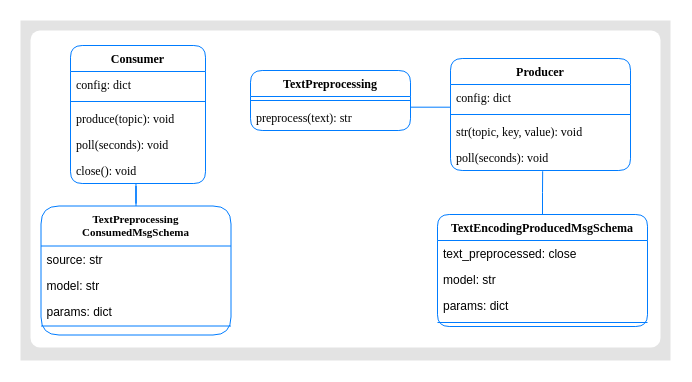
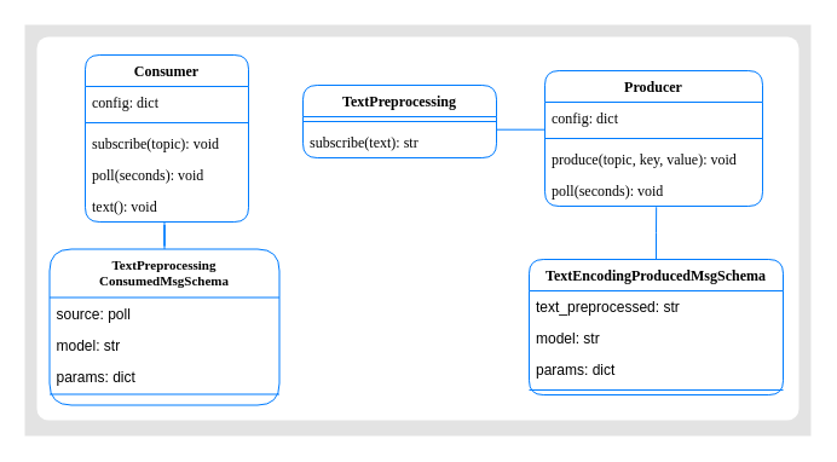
  <mxCell id="0" />
  <mxCell id="1" parent="0" />
  <mxCell id="2" value="" style="rounded=0;whiteSpace=wrap;html=1;fontFamily=Ubuntu;fontSource=https%3A%2F%2Ffonts.googleapis.com%2Fcss%3Ffamily%3DUbuntu;fontSize=8;align=left;arcSize=0;strokeColor=none;labelBorderColor=none;shadow=0;fillColor=#E3E3E3;" vertex="1" parent="1"><mxGeometry x="20" y="20" width="650" height="340" as="geometry" /></mxCell>
  <mxCell id="3" value="" style="rounded=1;whiteSpace=wrap;html=1;fontFamily=Ubuntu;fontSource=https%3A%2F%2Ffonts.googleapis.com%2Fcss%3Ffamily%3DUbuntu;fontSize=11;strokeColor=none;fillColor=#FFFFFF;arcSize=3;" vertex="1" parent="1"><mxGeometry x="30" y="30" width="630" height="317" as="geometry" /></mxCell>
  <mxCell id="4" value="TextPreprocessing" style="swimlane;fontStyle=1;align=center;verticalAlign=top;childLayout=stackLayout;horizontal=1;startSize=26;horizontalStack=0;resizeParent=1;resizeParentMax=0;resizeLast=0;collapsible=1;marginBottom=0;rounded=1;strokeColor=#007CFF;fontFamily=Ubuntu;fontSource=https%3A%2F%2Ffonts.googleapis.com%2Fcss%3Ffamily%3DUbuntu;" vertex="1" parent="1"><mxGeometry x="250" y="70" width="160" height="60" as="geometry" /></mxCell>
  <mxCell id="5" value="" style="line;strokeWidth=1;fillColor=none;align=left;verticalAlign=middle;spacingTop=-1;spacingLeft=3;spacingRight=3;rotatable=0;labelPosition=right;points=[];portConstraint=eastwest;strokeColor=#007CFF;" vertex="1" parent="4"><mxGeometry y="26" width="160" height="8" as="geometry" /></mxCell>
- <mxCell id="6" value="preprocess(text): str" style="text;strokeColor=none;fillColor=none;align=left;verticalAlign=top;spacingLeft=4;spacingRight=4;overflow=hidden;rotatable=0;points=[[0,0.5],[1,0.5]];portConstraint=eastwest;fontFamily=Ubuntu;fontSource=https%3A%2F%2Ffonts.googleapis.com%2Fcss%3Ffamily%3DUbuntu;" vertex="1" parent="4"><mxGeometry y="34" width="160" height="26" as="geometry" /></mxCell>
+ <mxCell id="6" value="subscribe(text): str" style="text;strokeColor=none;fillColor=none;align=left;verticalAlign=top;spacingLeft=4;spacingRight=4;overflow=hidden;rotatable=0;points=[[0,0.5],[1,0.5]];portConstraint=eastwest;fontFamily=Ubuntu;fontSource=https%3A%2F%2Ffonts.googleapis.com%2Fcss%3Ffamily%3DUbuntu;" vertex="1" parent="4"><mxGeometry y="34" width="160" height="26" as="geometry" /></mxCell>
  <mxCell id="7" value="TextEncodingProducedMsgSchema" style="swimlane;fontStyle=1;align=center;verticalAlign=top;childLayout=stackLayout;horizontal=1;startSize=26;horizontalStack=0;resizeParent=1;resizeParentMax=0;resizeLast=0;collapsible=1;marginBottom=0;rounded=1;strokeColor=#007CFF;fontFamily=Ubuntu;fontSource=https%3A%2F%2Ffonts.googleapis.com%2Fcss%3Ffamily%3DUbuntu;" vertex="1" parent="1"><mxGeometry x="437" y="214" width="210" height="112" as="geometry" /></mxCell>
- <mxCell id="8" value="text_preprocessed: close" style="text;strokeColor=none;fillColor=none;align=left;verticalAlign=top;spacingLeft=4;spacingRight=4;overflow=hidden;rotatable=0;points=[[0,0.5],[1,0.5]];portConstraint=eastwest;" vertex="1" parent="7"><mxGeometry y="26" width="210" height="26" as="geometry" /></mxCell>
+ <mxCell id="8" value="text_preprocessed: str" style="text;strokeColor=none;fillColor=none;align=left;verticalAlign=top;spacingLeft=4;spacingRight=4;overflow=hidden;rotatable=0;points=[[0,0.5],[1,0.5]];portConstraint=eastwest;" vertex="1" parent="7"><mxGeometry y="26" width="210" height="26" as="geometry" /></mxCell>
  <mxCell id="9" value="model: str" style="text;strokeColor=none;fillColor=none;align=left;verticalAlign=top;spacingLeft=4;spacingRight=4;overflow=hidden;rotatable=0;points=[[0,0.5],[1,0.5]];portConstraint=eastwest;" vertex="1" parent="7"><mxGeometry y="52" width="210" height="26" as="geometry" /></mxCell>
  <mxCell id="10" value="params: dict" style="text;strokeColor=none;fillColor=none;align=left;verticalAlign=top;spacingLeft=4;spacingRight=4;overflow=hidden;rotatable=0;points=[[0,0.5],[1,0.5]];portConstraint=eastwest;" vertex="1" parent="7"><mxGeometry y="78" width="210" height="26" as="geometry" /></mxCell>
  <mxCell id="11" value="" style="line;strokeWidth=1;fillColor=none;align=left;verticalAlign=middle;spacingTop=-1;spacingLeft=3;spacingRight=3;rotatable=0;labelPosition=right;points=[];portConstraint=eastwest;strokeColor=#007CFF;" vertex="1" parent="7"><mxGeometry y="104" width="210" height="8" as="geometry" /></mxCell>
  <mxCell id="12" style="edgeStyle=orthogonalEdgeStyle;rounded=0;orthogonalLoop=1;jettySize=auto;html=1;entryX=0.485;entryY=0.995;entryDx=0;entryDy=0;entryPerimeter=0;endArrow=none;endFill=0;strokeColor=#007CFF;fontFamily=Ubuntu;fontSource=https%3A%2F%2Ffonts.googleapis.com%2Fcss%3Ffamily%3DUbuntu;fontSize=11;" edge="1" parent="1" source="13" target="29"><mxGeometry relative="1" as="geometry" /></mxCell>
  <mxCell id="13" value="TextPreprocessing&#10;ConsumedMsgSchema" style="swimlane;fontStyle=1;align=center;verticalAlign=top;childLayout=stackLayout;horizontal=1;startSize=40;horizontalStack=0;resizeParent=1;resizeParentMax=0;resizeLast=0;collapsible=1;marginBottom=0;rounded=1;strokeColor=#007CFF;fontFamily=Ubuntu;fontSource=https%3A%2F%2Ffonts.googleapis.com%2Fcss%3Ffamily%3DUbuntu;fontSize=11;" vertex="1" parent="1"><mxGeometry x="40.5" y="205.5" width="190" height="129" as="geometry" /></mxCell>
- <mxCell id="14" value="source: str" style="text;strokeColor=none;fillColor=none;align=left;verticalAlign=top;spacingLeft=4;spacingRight=4;overflow=hidden;rotatable=0;points=[[0,0.5],[1,0.5]];portConstraint=eastwest;" vertex="1" parent="13"><mxGeometry y="40" width="190" height="26" as="geometry" /></mxCell>
+ <mxCell id="14" value="source: poll" style="text;strokeColor=none;fillColor=none;align=left;verticalAlign=top;spacingLeft=4;spacingRight=4;overflow=hidden;rotatable=0;points=[[0,0.5],[1,0.5]];portConstraint=eastwest;" vertex="1" parent="13"><mxGeometry y="40" width="190" height="26" as="geometry" /></mxCell>
  <mxCell id="15" value="model: str" style="text;strokeColor=none;fillColor=none;align=left;verticalAlign=top;spacingLeft=4;spacingRight=4;overflow=hidden;rotatable=0;points=[[0,0.5],[1,0.5]];portConstraint=eastwest;" vertex="1" parent="13"><mxGeometry y="66" width="190" height="26" as="geometry" /></mxCell>
  <mxCell id="16" value="params: dict" style="text;strokeColor=none;fillColor=none;align=left;verticalAlign=top;spacingLeft=4;spacingRight=4;overflow=hidden;rotatable=0;points=[[0,0.5],[1,0.5]];portConstraint=eastwest;" vertex="1" parent="13"><mxGeometry y="92" width="190" height="19" as="geometry" /></mxCell>
  <mxCell id="17" value="" style="line;strokeWidth=1;fillColor=none;align=left;verticalAlign=middle;spacingTop=-1;spacingLeft=3;spacingRight=3;rotatable=0;labelPosition=right;points=[];portConstraint=eastwest;strokeColor=#007CFF;" vertex="1" parent="13"><mxGeometry y="111" width="190" height="18" as="geometry" /></mxCell>
  <mxCell id="18" style="edgeStyle=orthogonalEdgeStyle;rounded=0;orthogonalLoop=1;jettySize=auto;html=1;endArrow=none;endFill=0;strokeColor=#007CFF;fontFamily=Ubuntu;fontSource=https%3A%2F%2Ffonts.googleapis.com%2Fcss%3Ffamily%3DUbuntu;fontSize=11;entryX=1;entryY=0.103;entryDx=0;entryDy=0;entryPerimeter=0;exitX=-0.001;exitY=0.873;exitDx=0;exitDy=0;exitPerimeter=0;" edge="1" parent="1" source="20" target="6"><mxGeometry relative="1" as="geometry"><mxPoint x="400" y="96" as="targetPoint" /><mxPoint x="451" y="107" as="sourcePoint" /><Array as="points" /></mxGeometry></mxCell>
  <mxCell id="19" value="Producer" style="swimlane;fontStyle=1;align=center;verticalAlign=top;childLayout=stackLayout;horizontal=1;startSize=26;horizontalStack=0;resizeParent=1;resizeParentMax=0;resizeLast=0;collapsible=1;marginBottom=0;rounded=1;strokeColor=#007CFF;fontFamily=Ubuntu;fontSource=https%3A%2F%2Ffonts.googleapis.com%2Fcss%3Ffamily%3DUbuntu;" vertex="1" parent="1"><mxGeometry x="450" y="58" width="180" height="112" as="geometry" /></mxCell>
  <mxCell id="20" value="config: dict" style="text;strokeColor=none;fillColor=none;align=left;verticalAlign=top;spacingLeft=4;spacingRight=4;overflow=hidden;rotatable=0;points=[[0,0.5],[1,0.5]];portConstraint=eastwest;fontFamily=Ubuntu;fontSource=https%3A%2F%2Ffonts.googleapis.com%2Fcss%3Ffamily%3DUbuntu;" vertex="1" parent="19"><mxGeometry y="26" width="180" height="26" as="geometry" /></mxCell>
  <mxCell id="21" value="" style="line;strokeWidth=1;fillColor=none;align=left;verticalAlign=middle;spacingTop=-1;spacingLeft=3;spacingRight=3;rotatable=0;labelPosition=right;points=[];portConstraint=eastwest;strokeColor=#007CFF;" vertex="1" parent="19"><mxGeometry y="52" width="180" height="8" as="geometry" /></mxCell>
- <mxCell id="22" value="str(topic, key, value): void" style="text;strokeColor=none;fillColor=none;align=left;verticalAlign=top;spacingLeft=4;spacingRight=4;overflow=hidden;rotatable=0;points=[[0,0.5],[1,0.5]];portConstraint=eastwest;fontFamily=Ubuntu;fontSource=https%3A%2F%2Ffonts.googleapis.com%2Fcss%3Ffamily%3DUbuntu;" vertex="1" parent="19"><mxGeometry y="60" width="180" height="26" as="geometry" /></mxCell>
+ <mxCell id="22" value="produce(topic, key, value): void" style="text;strokeColor=none;fillColor=none;align=left;verticalAlign=top;spacingLeft=4;spacingRight=4;overflow=hidden;rotatable=0;points=[[0,0.5],[1,0.5]];portConstraint=eastwest;fontFamily=Ubuntu;fontSource=https%3A%2F%2Ffonts.googleapis.com%2Fcss%3Ffamily%3DUbuntu;" vertex="1" parent="19"><mxGeometry y="60" width="180" height="26" as="geometry" /></mxCell>
  <mxCell id="23" value="poll(seconds): void" style="text;strokeColor=none;fillColor=none;align=left;verticalAlign=top;spacingLeft=4;spacingRight=4;overflow=hidden;rotatable=0;points=[[0,0.5],[1,0.5]];portConstraint=eastwest;fontFamily=Ubuntu;fontSource=https%3A%2F%2Ffonts.googleapis.com%2Fcss%3Ffamily%3DUbuntu;" vertex="1" parent="19"><mxGeometry y="86" width="180" height="26" as="geometry" /></mxCell>
  <mxCell id="24" value="Consumer" style="swimlane;fontStyle=1;align=center;verticalAlign=top;childLayout=stackLayout;horizontal=1;startSize=26;horizontalStack=0;resizeParent=1;resizeParentMax=0;resizeLast=0;collapsible=1;marginBottom=0;rounded=1;strokeColor=#007CFF;fontFamily=Ubuntu;fontSource=https%3A%2F%2Ffonts.googleapis.com%2Fcss%3Ffamily%3DUbuntu;" vertex="1" parent="1"><mxGeometry x="70" y="45" width="135" height="138" as="geometry" /></mxCell>
  <mxCell id="25" value="config: dict" style="text;strokeColor=none;fillColor=none;align=left;verticalAlign=top;spacingLeft=4;spacingRight=4;overflow=hidden;rotatable=0;points=[[0,0.5],[1,0.5]];portConstraint=eastwest;fontFamily=Ubuntu;fontSource=https%3A%2F%2Ffonts.googleapis.com%2Fcss%3Ffamily%3DUbuntu;" vertex="1" parent="24"><mxGeometry y="26" width="135" height="26" as="geometry" /></mxCell>
  <mxCell id="26" value="" style="line;strokeWidth=1;fillColor=none;align=left;verticalAlign=middle;spacingTop=-1;spacingLeft=3;spacingRight=3;rotatable=0;labelPosition=right;points=[];portConstraint=eastwest;strokeColor=#007CFF;" vertex="1" parent="24"><mxGeometry y="52" width="135" height="8" as="geometry" /></mxCell>
- <mxCell id="27" value="produce(topic): void" style="text;strokeColor=none;fillColor=none;align=left;verticalAlign=top;spacingLeft=4;spacingRight=4;overflow=hidden;rotatable=0;points=[[0,0.5],[1,0.5]];portConstraint=eastwest;fontFamily=Ubuntu;fontSource=https%3A%2F%2Ffonts.googleapis.com%2Fcss%3Ffamily%3DUbuntu;" vertex="1" parent="24"><mxGeometry y="60" width="135" height="26" as="geometry" /></mxCell>
+ <mxCell id="27" value="subscribe(topic): void" style="text;strokeColor=none;fillColor=none;align=left;verticalAlign=top;spacingLeft=4;spacingRight=4;overflow=hidden;rotatable=0;points=[[0,0.5],[1,0.5]];portConstraint=eastwest;fontFamily=Ubuntu;fontSource=https%3A%2F%2Ffonts.googleapis.com%2Fcss%3Ffamily%3DUbuntu;" vertex="1" parent="24"><mxGeometry y="60" width="135" height="26" as="geometry" /></mxCell>
  <mxCell id="28" value="poll(seconds): void" style="text;strokeColor=none;fillColor=none;align=left;verticalAlign=top;spacingLeft=4;spacingRight=4;overflow=hidden;rotatable=0;points=[[0,0.5],[1,0.5]];portConstraint=eastwest;fontFamily=Ubuntu;fontSource=https%3A%2F%2Ffonts.googleapis.com%2Fcss%3Ffamily%3DUbuntu;" vertex="1" parent="24"><mxGeometry y="86" width="135" height="26" as="geometry" /></mxCell>
- <mxCell id="29" value="close(): void" style="text;strokeColor=none;fillColor=none;align=left;verticalAlign=top;spacingLeft=4;spacingRight=4;overflow=hidden;rotatable=0;points=[[0,0.5],[1,0.5]];portConstraint=eastwest;fontFamily=Ubuntu;fontSource=https%3A%2F%2Ffonts.googleapis.com%2Fcss%3Ffamily%3DUbuntu;" vertex="1" parent="24"><mxGeometry y="112" width="135" height="26" as="geometry" /></mxCell>
+ <mxCell id="29" value="text(): void" style="text;strokeColor=none;fillColor=none;align=left;verticalAlign=top;spacingLeft=4;spacingRight=4;overflow=hidden;rotatable=0;points=[[0,0.5],[1,0.5]];portConstraint=eastwest;fontFamily=Ubuntu;fontSource=https%3A%2F%2Ffonts.googleapis.com%2Fcss%3Ffamily%3DUbuntu;" vertex="1" parent="24"><mxGeometry y="112" width="135" height="26" as="geometry" /></mxCell>
  <mxCell id="30" style="edgeStyle=orthogonalEdgeStyle;rounded=0;orthogonalLoop=1;jettySize=auto;html=1;entryX=0.512;entryY=1.029;entryDx=0;entryDy=0;entryPerimeter=0;endArrow=none;endFill=0;strokeColor=#007CFF;fontFamily=Ubuntu;fontSource=https%3A%2F%2Ffonts.googleapis.com%2Fcss%3Ffamily%3DUbuntu;fontSize=11;exitX=0.5;exitY=0;exitDx=0;exitDy=0;" edge="1" parent="1" source="7" target="23"><mxGeometry relative="1" as="geometry" /></mxCell>
